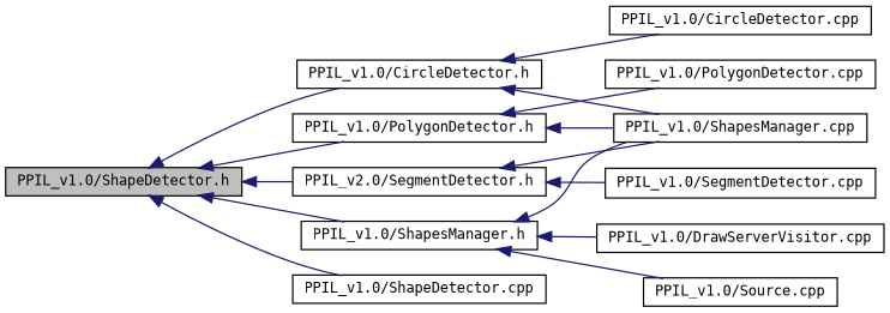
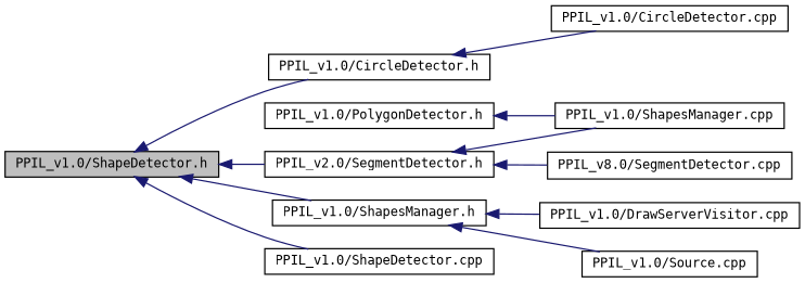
  digraph {
    fontname="DejaVu Sans Mono"
    rankdir=LR
    node [color=black fillcolor=white fontname="DejaVu Sans Mono" fontsize=10 shape=record style=filled]
    edge [color=midnightblue dir=back fontname="DejaVu Sans Mono" fontsize=10 labelfontname=Helvetica labelfontsize=10 style=solid]
    n1 [fillcolor=grey75 fontcolor=black height=0.2 label="PPIL_v1.0/ShapeDetector.h" width=0.4]
    n2 [height=0.2 label="PPIL_v1.0/CircleDetector.h" width=0.4]
    n3 [height=0.2 label="PPIL_v1.0/PolygonDetector.h" width=0.4]
    n4 [height=0.2 label="PPIL_v2.0/SegmentDetector.h" width=0.4]
    n5 [height=0.2 label="PPIL_v1.0/ShapeDetector.cpp" width=0.4]
    n6 [height=0.2 label="PPIL_v1.0/ShapesManager.h" width=0.4]
    n7 [height=0.2 label="PPIL_v1.0/CircleDetector.cpp" width=0.4]
    n8 [height=0.2 label="PPIL_v1.0/ShapesManager.cpp" width=0.4]
-   n9 [height=0.2 label="PPIL_v1.0/PolygonDetector.cpp" width=0.4]
-   n10 [height=0.2 label="PPIL_v1.0/SegmentDetector.cpp" width=0.4]
+   n10 [height=0.2 label="PPIL_v8.0/SegmentDetector.cpp" width=0.4]
    n11 [height=0.2 label="PPIL_v1.0/DrawServerVisitor.cpp" width=0.4]
    n12 [height=0.2 label="PPIL_v1.0/Source.cpp" width=0.4]
    n1 -> n2
-   n1 -> n3
    n1 -> n4
    n1 -> n5
    n1 -> n6
    n2 -> n7
-   n2 -> n8
    n3 -> n8
-   n3 -> n9
    n4 -> n8
    n4 -> n10
-   n6 -> n8
    n6 -> n11
    n6 -> n12
  }
